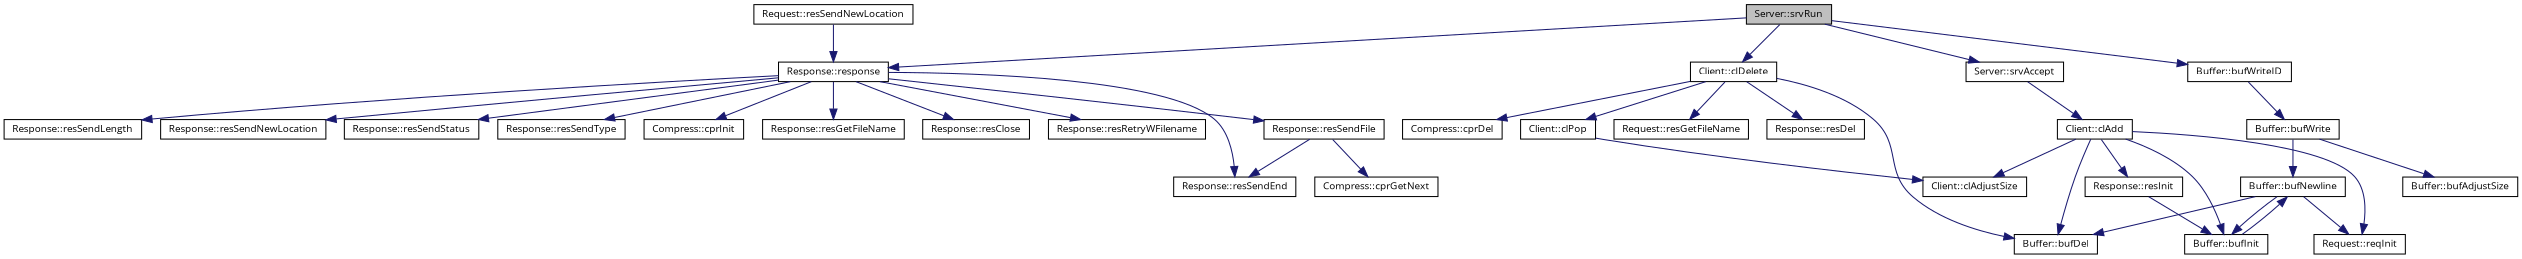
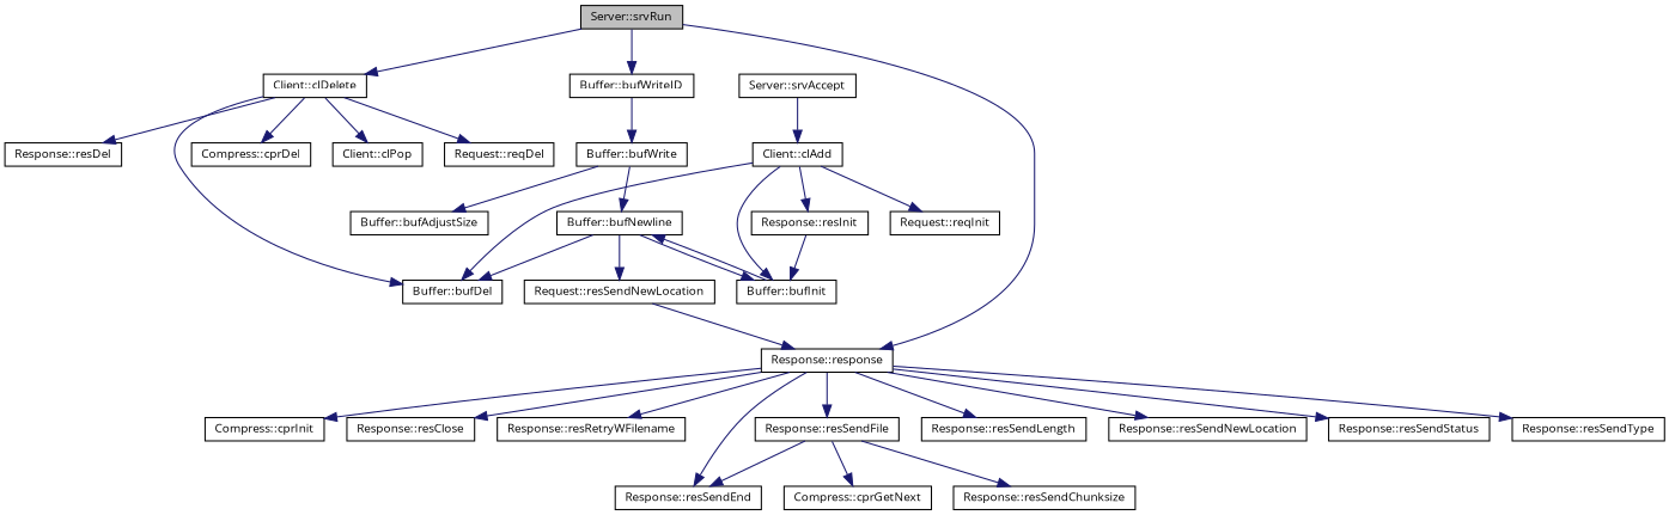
  digraph {
    fontname="Open Sans"
    rankdir=TB
    node [color=black fontname="Open Sans" fontsize=10 shape=record]
    edge [color=midnightblue fontname="Open Sans" fontsize=10 labelfontname=FreeSans labelfontsize=10 style=solid]
    n1 [fillcolor=grey75 fontcolor=black height=0.2 label="Server::srvRun" style=filled width=0.4]
    n2 [height=0.2 label="Buffer::bufWriteID" width=0.4]
    n3 [height=0.2 label="Response::response" width=0.4]
    n4 [height=0.2 label="Client::clDelete" width=0.4]
    n5 [height=0.2 label="Server::srvAccept" width=0.4]
    n6 [height=0.2 label="Buffer::bufWrite" width=0.4]
    n7 [height=0.2 label="Compress::cprInit" width=0.4]
-   n8 [height=0.2 label="Response::resGetFileName" width=0.4]
    n9 [height=0.2 label="Response::resClose" width=0.4]
    n10 [height=0.2 label="Response::resRetryWFilename" width=0.4]
    n11 [height=0.2 label="Response::resSendEnd" width=0.4]
    n12 [height=0.2 label="Response::resSendFile" width=0.4]
    n13 [height=0.2 label="Response::resSendLength" width=0.4]
    n14 [height=0.2 label="Response::resSendNewLocation" width=0.4]
    n15 [height=0.2 label="Response::resSendStatus" width=0.4]
    n16 [height=0.2 label="Response::resSendType" width=0.4]
    n17 [height=0.2 label="Buffer::bufDel" width=0.4]
    n18 [height=0.2 label="Compress::cprDel" width=0.4]
    n19 [height=0.2 label="Client::clPop" width=0.4]
-   n20 [height=0.2 label="Request::resGetFileName" width=0.4]
+   n20 [height=0.2 label="Request::reqDel" width=0.4]
    n21 [height=0.2 label="Response::resDel" width=0.4]
    n22 [height=0.2 label="Client::clAdd" width=0.4]
    n23 [height=0.2 label="Buffer::bufAdjustSize" width=0.4]
    n24 [height=0.2 label="Buffer::bufNewline" width=0.4]
    n25 [height=0.2 label="Buffer::bufInit" width=0.4]
    n26 [height=0.2 label="Request::resSendNewLocation" width=0.4]
    n27 [height=0.2 label="Compress::cprGetNext" width=0.4]
-   n29 [height=0.2 label="Client::clAdjustSize" width=0.4]
+   n28 [height=0.2 label="Response::resSendChunksize" width=0.4]
    n30 [height=0.2 label="Request::reqInit" width=0.4]
    n31 [height=0.2 label="Response::resInit" width=0.4]
    n1 -> n2
    n1 -> n3
    n1 -> n4
-   n1 -> n5
    n2 -> n6
    n3 -> n7
-   n3 -> n8
    n3 -> n9
    n3 -> n10
    n3 -> n11
    n3 -> n12
    n3 -> n13
    n3 -> n14
    n3 -> n15
    n3 -> n16
    n4 -> n17
    n4 -> n18
    n4 -> n19
    n4 -> n20
    n4 -> n21
    n5 -> n22
    n6 -> n23
    n6 -> n24
    n12 -> n11
    n12 -> n27
-   n19 -> n29
+   n12 -> n28
    n22 -> n17
    n22 -> n25
-   n22 -> n29
    n22 -> n30
    n22 -> n31
    n24 -> n17
    n24 -> n25
-   n24 -> n30
+   n24 -> n26
    n25 -> n24
    n26 -> n3
    n31 -> n25
  }
